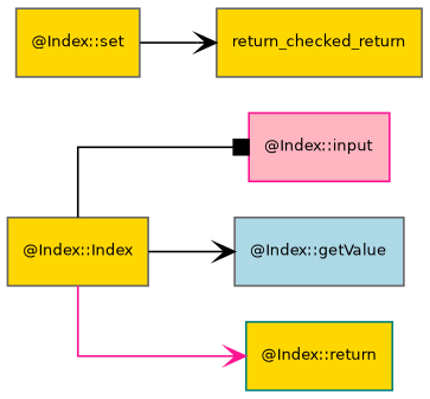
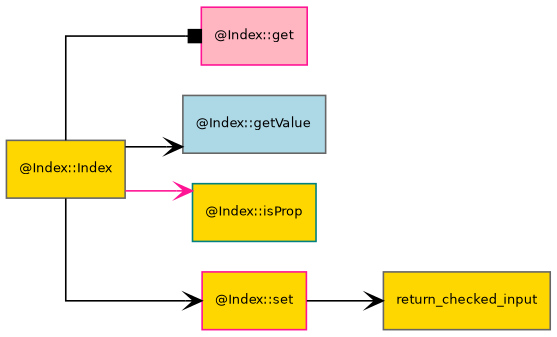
  digraph {
    fontname="Bitstream Vera Sans"
    fontsize=8
    rankdir=LR
    splines=ortho
    node [color=gray40 fillcolor=gold fontname="Bitstream Vera Sans" fontsize=8 shape=record style=filled]
    edge [arrowhead=vee color=black fontname="Bitstream Vera Sans" fontsize=8]
    "@Index::Index"
-   "@Index::get" [color=deeppink fillcolor=lightpink label="@Index::input"]
+   "@Index::get" [color=deeppink fillcolor=lightpink]
    "@Index::getValue" [fillcolor=lightblue]
-   "@Index::isProp" [color=teal label="@Index::return"]
-   "@Index::set"
-   return_checked_input [label=return_checked_return]
+   "@Index::isProp" [color=teal]
+   "@Index::set" [color=deeppink]
+   return_checked_input
    subgraph sub_1 {
      label="@Index"
      style=filled
      "@Index::Index"
      "@Index::get"
      "@Index::getValue"
      "@Index::isProp"
      "@Index::set"
    }
    "@Index::Index" -> "@Index::get" [arrowhead=box]
    "@Index::Index" -> "@Index::getValue"
    "@Index::Index" -> "@Index::isProp" [color=deeppink]
+   "@Index::Index" -> "@Index::set"
    "@Index::set" -> return_checked_input
  }
